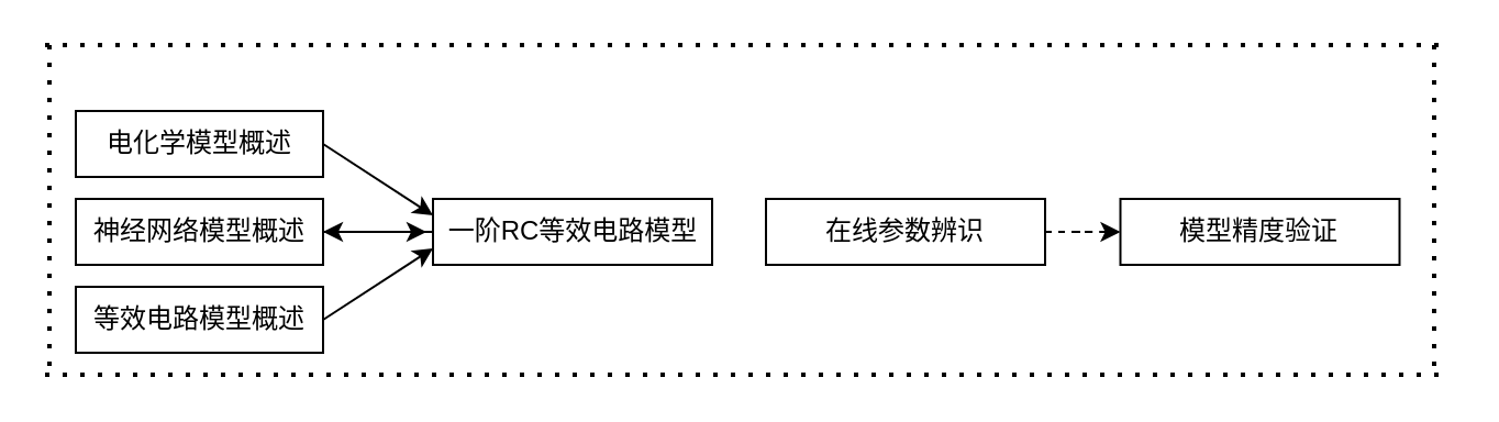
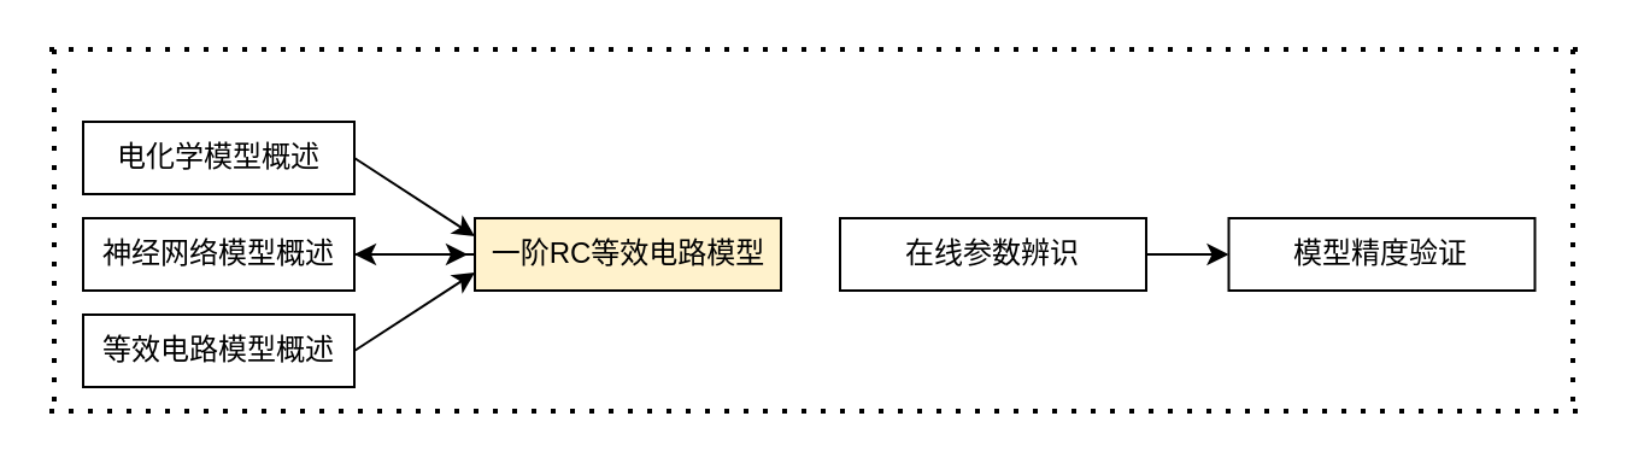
  <mxCell id="0" />
  <mxCell id="1" parent="0" />
  <mxCell id="2" value="电化学模型概述" style="rounded=0;whiteSpace=wrap;html=1;rotation=0;" vertex="1" parent="1"><mxGeometry x="34" y="50" width="112.5" height="30" as="geometry" /></mxCell>
  <mxCell id="3" value="神经网络模型概述" style="rounded=0;whiteSpace=wrap;html=1;rotation=0;" vertex="1" parent="1"><mxGeometry x="34" y="90" width="112.5" height="30" as="geometry" /></mxCell>
  <mxCell id="4" value="等效电路模型概述" style="rounded=0;whiteSpace=wrap;html=1;rotation=0;" vertex="1" parent="1"><mxGeometry x="34" y="130" width="112.5" height="30" as="geometry" /></mxCell>
  <mxCell id="5" value="" style="edgeStyle=orthogonalEdgeStyle;rounded=0;orthogonalLoop=1;jettySize=auto;html=1;" edge="1" parent="1" source="6" target="3"><mxGeometry relative="1" as="geometry" /></mxCell>
- <mxCell id="6" value="一阶RC等效电路模型" style="rounded=0;whiteSpace=wrap;html=1;rotation=0;" vertex="1" parent="1"><mxGeometry x="196.5" y="90" width="127" height="30" as="geometry" /></mxCell>
+ <mxCell id="6" value="一阶RC等效电路模型" style="rounded=0;whiteSpace=wrap;html=1;rotation=0;fillColor=#fff2cc;" vertex="1" parent="1"><mxGeometry x="196.5" y="90" width="127" height="30" as="geometry" /></mxCell>
  <mxCell id="7" value="" style="endArrow=classic;html=1;rounded=0;entryX=0;entryY=0.25;entryDx=0;entryDy=0;exitX=1;exitY=0.5;exitDx=0;exitDy=0;" edge="1" parent="1" source="2" target="6"><mxGeometry width="50" height="50" relative="1" as="geometry"><mxPoint x="163.5" y="70" as="sourcePoint" /><mxPoint x="213.5" y="20" as="targetPoint" /></mxGeometry></mxCell>
  <mxCell id="8" value="" style="endArrow=classic;html=1;rounded=0;exitX=1;exitY=0.5;exitDx=0;exitDy=0;" edge="1" parent="1" source="3"><mxGeometry width="50" height="50" relative="1" as="geometry"><mxPoint x="156.5" y="75" as="sourcePoint" /><mxPoint x="193.5" y="105" as="targetPoint" /></mxGeometry></mxCell>
  <mxCell id="9" value="" style="endArrow=classic;html=1;rounded=0;exitX=1;exitY=0.5;exitDx=0;exitDy=0;entryX=0;entryY=0.75;entryDx=0;entryDy=0;" edge="1" parent="1" source="4" target="6"><mxGeometry width="50" height="50" relative="1" as="geometry"><mxPoint x="166.5" y="85" as="sourcePoint" /><mxPoint x="193.5" y="110" as="targetPoint" /></mxGeometry></mxCell>
- <mxCell id="10" value="" style="edgeStyle=orthogonalEdgeStyle;rounded=0;orthogonalLoop=1;jettySize=auto;html=1;dashed=1;" edge="1" parent="1" source="11" target="12"><mxGeometry relative="1" as="geometry" /></mxCell>
+ <mxCell id="10" value="" style="edgeStyle=orthogonalEdgeStyle;rounded=0;orthogonalLoop=1;jettySize=auto;html=1;" edge="1" parent="1" source="11" target="12"><mxGeometry relative="1" as="geometry" /></mxCell>
  <mxCell id="11" value="在线参数辨识" style="rounded=0;whiteSpace=wrap;html=1;rotation=0;" vertex="1" parent="1"><mxGeometry x="348" y="90" width="127" height="30" as="geometry" /></mxCell>
  <mxCell id="12" value="模型精度验证" style="rounded=0;whiteSpace=wrap;html=1;rotation=0;" vertex="1" parent="1"><mxGeometry x="509.25" y="90" width="127" height="30" as="geometry" /></mxCell>
  <mxCell id="13" value="" style="endArrow=none;dashed=1;html=1;dashPattern=1 3;strokeWidth=2;rounded=0;" edge="1" parent="1"><mxGeometry width="50" height="50" relative="1" as="geometry"><mxPoint x="20" y="20" as="sourcePoint" /><mxPoint x="660" y="20" as="targetPoint" /></mxGeometry></mxCell>
  <mxCell id="14" value="" style="endArrow=none;dashed=1;html=1;dashPattern=1 3;strokeWidth=2;rounded=0;" edge="1" parent="1"><mxGeometry width="50" height="50" relative="1" as="geometry"><mxPoint x="22" y="20" as="sourcePoint" /><mxPoint x="22" y="170" as="targetPoint" /></mxGeometry></mxCell>
  <mxCell id="15" value="" style="endArrow=none;dashed=1;html=1;dashPattern=1 3;strokeWidth=2;rounded=0;" edge="1" parent="1"><mxGeometry width="50" height="50" relative="1" as="geometry"><mxPoint x="20" y="170" as="sourcePoint" /><mxPoint x="660" y="170" as="targetPoint" /></mxGeometry></mxCell>
  <mxCell id="16" value="" style="endArrow=none;dashed=1;html=1;dashPattern=1 3;strokeWidth=2;rounded=0;" edge="1" parent="1"><mxGeometry width="50" height="50" relative="1" as="geometry"><mxPoint x="652" y="20" as="sourcePoint" /><mxPoint x="652" y="170" as="targetPoint" /></mxGeometry></mxCell>
